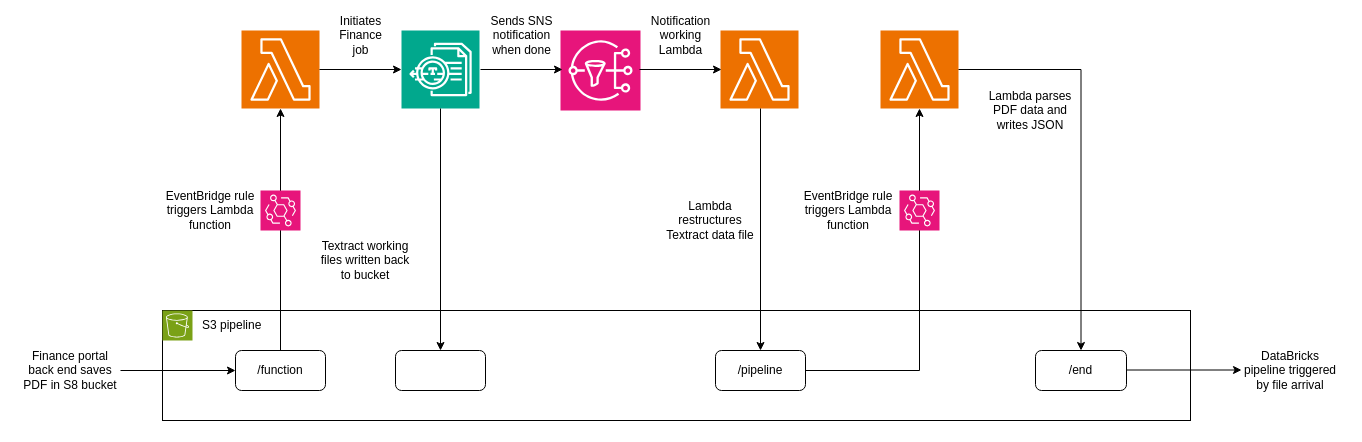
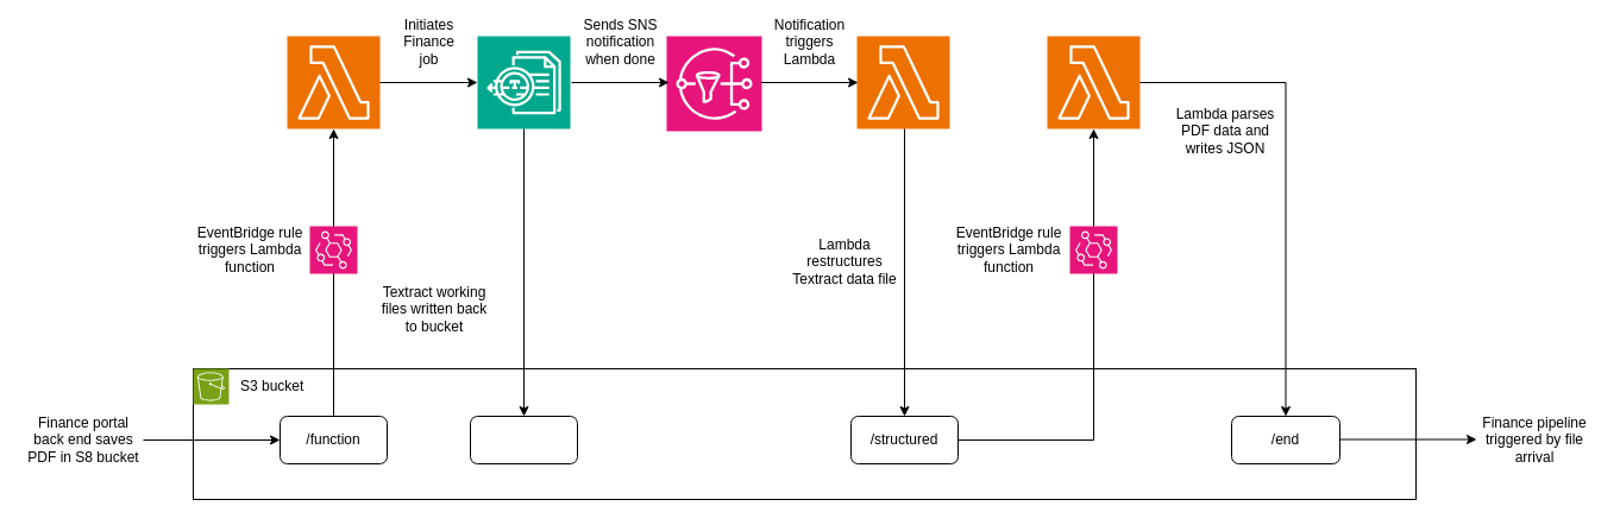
  <mxCell id="0" />
  <mxCell id="1" parent="0" />
  <mxCell id="2" value="" style="rounded=0;whiteSpace=wrap;html=1;" vertex="1" parent="1"><mxGeometry x="162" y="310" width="1028" height="110" as="geometry" /></mxCell>
  <mxCell id="3" value="" style="sketch=0;points=[[0,0,0],[0.25,0,0],[0.5,0,0],[0.75,0,0],[1,0,0],[0,1,0],[0.25,1,0],[0.5,1,0],[0.75,1,0],[1,1,0],[0,0.25,0],[0,0.5,0],[0,0.75,0],[1,0.25,0],[1,0.5,0],[1,0.75,0]];outlineConnect=0;fontColor=#232F3E;fillColor=#7AA116;strokeColor=#ffffff;dashed=0;verticalLabelPosition=bottom;verticalAlign=top;align=center;html=1;fontSize=12;fontStyle=0;aspect=fixed;shape=mxgraph.aws4.resourceIcon;resIcon=mxgraph.aws4.s3;" vertex="1" parent="1"><mxGeometry x="162" y="310" width="30" height="30" as="geometry" /></mxCell>
  <mxCell id="4" value="" style="sketch=0;points=[[0,0,0],[0.25,0,0],[0.5,0,0],[0.75,0,0],[1,0,0],[0,1,0],[0.25,1,0],[0.5,1,0],[0.75,1,0],[1,1,0],[0,0.25,0],[0,0.5,0],[0,0.75,0],[1,0.25,0],[1,0.5,0],[1,0.75,0]];outlineConnect=0;fontColor=#232F3E;fillColor=#ED7100;strokeColor=#ffffff;dashed=0;verticalLabelPosition=bottom;verticalAlign=top;align=center;html=1;fontSize=12;fontStyle=0;aspect=fixed;shape=mxgraph.aws4.resourceIcon;resIcon=mxgraph.aws4.lambda;" vertex="1" parent="1"><mxGeometry x="241" y="30" width="78" height="78" as="geometry" /></mxCell>
  <mxCell id="5" value="" style="sketch=0;points=[[0,0,0],[0.25,0,0],[0.5,0,0],[0.75,0,0],[1,0,0],[0,1,0],[0.25,1,0],[0.5,1,0],[0.75,1,0],[1,1,0],[0,0.25,0],[0,0.5,0],[0,0.75,0],[1,0.25,0],[1,0.5,0],[1,0.75,0]];outlineConnect=0;fontColor=#232F3E;fillColor=#01A88D;strokeColor=#ffffff;dashed=0;verticalLabelPosition=bottom;verticalAlign=top;align=center;html=1;fontSize=12;fontStyle=0;aspect=fixed;shape=mxgraph.aws4.resourceIcon;resIcon=mxgraph.aws4.textract;" vertex="1" parent="1"><mxGeometry x="401" y="30" width="78" height="78" as="geometry" /></mxCell>
  <mxCell id="6" value="" style="sketch=0;points=[[0,0,0],[0.25,0,0],[0.5,0,0],[0.75,0,0],[1,0,0],[0,1,0],[0.25,1,0],[0.5,1,0],[0.75,1,0],[1,1,0],[0,0.25,0],[0,0.5,0],[0,0.75,0],[1,0.25,0],[1,0.5,0],[1,0.75,0]];outlineConnect=0;fontColor=#232F3E;fillColor=#E7157B;strokeColor=#ffffff;dashed=0;verticalLabelPosition=bottom;verticalAlign=top;align=center;html=1;fontSize=12;fontStyle=0;aspect=fixed;shape=mxgraph.aws4.resourceIcon;resIcon=mxgraph.aws4.sns;" vertex="1" parent="1"><mxGeometry x="560" y="30" width="80" height="80" as="geometry" /></mxCell>
  <mxCell id="7" value="" style="sketch=0;points=[[0,0,0],[0.25,0,0],[0.5,0,0],[0.75,0,0],[1,0,0],[0,1,0],[0.25,1,0],[0.5,1,0],[0.75,1,0],[1,1,0],[0,0.25,0],[0,0.5,0],[0,0.75,0],[1,0.25,0],[1,0.5,0],[1,0.75,0]];outlineConnect=0;fontColor=#232F3E;fillColor=#ED7100;strokeColor=#ffffff;dashed=0;verticalLabelPosition=bottom;verticalAlign=top;align=center;html=1;fontSize=12;fontStyle=0;aspect=fixed;shape=mxgraph.aws4.resourceIcon;resIcon=mxgraph.aws4.lambda;" vertex="1" parent="1"><mxGeometry x="720" y="30" width="78" height="78" as="geometry" /></mxCell>
- <mxCell id="8" value="S3 pipeline" style="text;html=1;align=left;verticalAlign=middle;whiteSpace=wrap;rounded=0;" vertex="1" parent="1"><mxGeometry x="200" y="310" width="250" height="30" as="geometry" /></mxCell>
+ <mxCell id="8" value="S3 bucket" style="text;html=1;align=left;verticalAlign=middle;whiteSpace=wrap;rounded=0;" vertex="1" parent="1"><mxGeometry x="200" y="310" width="250" height="30" as="geometry" /></mxCell>
  <mxCell id="9" value="" style="sketch=0;points=[[0,0,0],[0.25,0,0],[0.5,0,0],[0.75,0,0],[1,0,0],[0,1,0],[0.25,1,0],[0.5,1,0],[0.75,1,0],[1,1,0],[0,0.25,0],[0,0.5,0],[0,0.75,0],[1,0.25,0],[1,0.5,0],[1,0.75,0]];outlineConnect=0;fontColor=#232F3E;fillColor=#ED7100;strokeColor=#ffffff;dashed=0;verticalLabelPosition=bottom;verticalAlign=top;align=center;html=1;fontSize=12;fontStyle=0;aspect=fixed;shape=mxgraph.aws4.resourceIcon;resIcon=mxgraph.aws4.lambda;" vertex="1" parent="1"><mxGeometry x="880" y="30" width="78" height="78" as="geometry" /></mxCell>
  <mxCell id="10" value="" style="endArrow=classic;html=1;rounded=0;entryX=0;entryY=0.5;entryDx=0;entryDy=0;" edge="1" parent="1" target="29"><mxGeometry width="50" height="50" relative="1" as="geometry"><mxPoint x="120" y="370" as="sourcePoint" /><mxPoint x="110" y="370" as="targetPoint" /></mxGeometry></mxCell>
  <mxCell id="11" value="Finance portal back end saves PDF in S8 bucket" style="text;html=1;align=center;verticalAlign=middle;whiteSpace=wrap;rounded=0;" vertex="1" parent="1"><mxGeometry x="20" y="355" width="100" height="30" as="geometry" /></mxCell>
  <mxCell id="12" value="" style="endArrow=classic;html=1;rounded=0;exitX=0.5;exitY=0;exitDx=0;exitDy=0;entryX=0.5;entryY=1;entryDx=0;entryDy=0;entryPerimeter=0;" edge="1" parent="1" source="29" target="4"><mxGeometry width="50" height="50" relative="1" as="geometry"><mxPoint x="325" y="250" as="sourcePoint" /><mxPoint x="375" y="200" as="targetPoint" /></mxGeometry></mxCell>
  <mxCell id="13" value="" style="sketch=0;points=[[0,0,0],[0.25,0,0],[0.5,0,0],[0.75,0,0],[1,0,0],[0,1,0],[0.25,1,0],[0.5,1,0],[0.75,1,0],[1,1,0],[0,0.25,0],[0,0.5,0],[0,0.75,0],[1,0.25,0],[1,0.5,0],[1,0.75,0]];outlineConnect=0;fontColor=#232F3E;fillColor=#E7157B;strokeColor=#ffffff;dashed=0;verticalLabelPosition=bottom;verticalAlign=top;align=center;html=1;fontSize=12;fontStyle=0;aspect=fixed;shape=mxgraph.aws4.resourceIcon;resIcon=mxgraph.aws4.eventbridge;" vertex="1" parent="1"><mxGeometry x="260" y="190" width="40" height="40" as="geometry" /></mxCell>
  <mxCell id="14" value="EventBridge rule triggers Lambda function" style="text;html=1;align=center;verticalAlign=middle;whiteSpace=wrap;rounded=0;" vertex="1" parent="1"><mxGeometry x="160" y="195" width="100" height="30" as="geometry" /></mxCell>
  <mxCell id="15" value="" style="endArrow=classic;html=1;rounded=0;exitX=1;exitY=0.5;exitDx=0;exitDy=0;exitPerimeter=0;entryX=0;entryY=0.5;entryDx=0;entryDy=0;entryPerimeter=0;" edge="1" parent="1" source="4" target="5"><mxGeometry width="50" height="50" relative="1" as="geometry"><mxPoint x="390" y="-20" as="sourcePoint" /><mxPoint x="440" y="-70" as="targetPoint" /></mxGeometry></mxCell>
  <mxCell id="16" value="Initiates&lt;br&gt;Finance&lt;br&gt;job" style="text;html=1;align=center;verticalAlign=middle;whiteSpace=wrap;rounded=0;" vertex="1" parent="1"><mxGeometry x="320" y="20" width="81" height="30" as="geometry" /></mxCell>
  <mxCell id="17" value="" style="endArrow=classic;html=1;rounded=0;exitX=0.5;exitY=1;exitDx=0;exitDy=0;exitPerimeter=0;entryX=0.5;entryY=0;entryDx=0;entryDy=0;" edge="1" parent="1" source="5" target="32"><mxGeometry width="50" height="50" relative="1" as="geometry"><mxPoint x="400" y="420" as="sourcePoint" /><mxPoint x="450" y="370" as="targetPoint" /></mxGeometry></mxCell>
  <mxCell id="18" value="Textract working files written back to bucket" style="text;html=1;align=center;verticalAlign=middle;whiteSpace=wrap;rounded=0;" vertex="1" parent="1"><mxGeometry x="315" y="245" width="100" height="30" as="geometry" /></mxCell>
  <mxCell id="19" value="" style="endArrow=classic;html=1;rounded=0;exitX=1;exitY=0.5;exitDx=0;exitDy=0;exitPerimeter=0;entryX=0;entryY=0.5;entryDx=0;entryDy=0;entryPerimeter=0;" edge="1" parent="1"><mxGeometry width="50" height="50" relative="1" as="geometry"><mxPoint x="480" y="69" as="sourcePoint" /><mxPoint x="562" y="69" as="targetPoint" /></mxGeometry></mxCell>
  <mxCell id="20" value="Sends SNS notification when done" style="text;html=1;align=center;verticalAlign=middle;whiteSpace=wrap;rounded=0;" vertex="1" parent="1"><mxGeometry x="481" y="20" width="81" height="30" as="geometry" /></mxCell>
  <mxCell id="21" value="" style="endArrow=classic;html=1;rounded=0;exitX=1;exitY=0.5;exitDx=0;exitDy=0;exitPerimeter=0;entryX=0;entryY=0.5;entryDx=0;entryDy=0;entryPerimeter=0;" edge="1" parent="1"><mxGeometry width="50" height="50" relative="1" as="geometry"><mxPoint x="639" y="69" as="sourcePoint" /><mxPoint x="721" y="69" as="targetPoint" /></mxGeometry></mxCell>
- <mxCell id="22" value="Notification working Lambda" style="text;html=1;align=center;verticalAlign=middle;whiteSpace=wrap;rounded=0;" vertex="1" parent="1"><mxGeometry x="640" y="20" width="81" height="30" as="geometry" /></mxCell>
+ <mxCell id="22" value="Notification triggers Lambda" style="text;html=1;align=center;verticalAlign=middle;whiteSpace=wrap;rounded=0;" vertex="1" parent="1"><mxGeometry x="640" y="20" width="81" height="30" as="geometry" /></mxCell>
  <mxCell id="23" value="" style="endArrow=classic;html=1;rounded=0;exitX=0.5;exitY=1;exitDx=0;exitDy=0;exitPerimeter=0;entryX=0.5;entryY=0;entryDx=0;entryDy=0;" edge="1" parent="1"><mxGeometry width="50" height="50" relative="1" as="geometry"><mxPoint x="760" y="108" as="sourcePoint" /><mxPoint x="760" y="350" as="targetPoint" /></mxGeometry></mxCell>
  <mxCell id="24" value="Lambda restructures Textract data file" style="text;html=1;align=center;verticalAlign=middle;whiteSpace=wrap;rounded=0;" vertex="1" parent="1"><mxGeometry x="660" y="205" width="100" height="30" as="geometry" /></mxCell>
  <mxCell id="25" value="" style="endArrow=classic;html=1;rounded=0;entryX=0.5;entryY=1;entryDx=0;entryDy=0;entryPerimeter=0;exitX=1;exitY=0.5;exitDx=0;exitDy=0;edgeStyle=orthogonalEdgeStyle;" edge="1" parent="1" source="34" target="9"><mxGeometry width="50" height="50" relative="1" as="geometry"><mxPoint x="400" y="40" as="sourcePoint" /><mxPoint x="450" y="-10" as="targetPoint" /></mxGeometry></mxCell>
  <mxCell id="26" value="" style="sketch=0;points=[[0,0,0],[0.25,0,0],[0.5,0,0],[0.75,0,0],[1,0,0],[0,1,0],[0.25,1,0],[0.5,1,0],[0.75,1,0],[1,1,0],[0,0.25,0],[0,0.5,0],[0,0.75,0],[1,0.25,0],[1,0.5,0],[1,0.75,0]];outlineConnect=0;fontColor=#232F3E;fillColor=#E7157B;strokeColor=#ffffff;dashed=0;verticalLabelPosition=bottom;verticalAlign=top;align=center;html=1;fontSize=12;fontStyle=0;aspect=fixed;shape=mxgraph.aws4.resourceIcon;resIcon=mxgraph.aws4.eventbridge;" vertex="1" parent="1"><mxGeometry x="899" y="190" width="40" height="40" as="geometry" /></mxCell>
  <mxCell id="27" value="EventBridge rule&lt;div&gt;triggers Lambda function&lt;/div&gt;" style="text;html=1;align=center;verticalAlign=middle;whiteSpace=wrap;rounded=0;" vertex="1" parent="1"><mxGeometry x="798" y="195" width="100" height="30" as="geometry" /></mxCell>
  <mxCell id="28" value="" style="group" vertex="1" connectable="0" parent="1"><mxGeometry x="235" y="350" width="90" height="40" as="geometry" /></mxCell>
  <mxCell id="29" value="" style="rounded=1;whiteSpace=wrap;html=1;" vertex="1" parent="28"><mxGeometry width="90" height="40" as="geometry" /></mxCell>
  <mxCell id="30" value="/function" style="text;html=1;align=center;verticalAlign=middle;whiteSpace=wrap;rounded=0;" vertex="1" parent="28"><mxGeometry x="15" y="5" width="60" height="30" as="geometry" /></mxCell>
  <mxCell id="31" value="" style="group" vertex="1" connectable="0" parent="1"><mxGeometry x="395" y="350" width="90" height="40" as="geometry" /></mxCell>
  <mxCell id="32" value="" style="rounded=1;whiteSpace=wrap;html=1;" vertex="1" parent="31"><mxGeometry width="90" height="40" as="geometry" /></mxCell>
  <mxCell id="33" value="" style="group" vertex="1" connectable="0" parent="1"><mxGeometry x="715" y="350" width="90" height="40" as="geometry" /></mxCell>
  <mxCell id="34" value="" style="rounded=1;whiteSpace=wrap;html=1;" vertex="1" parent="33"><mxGeometry width="90" height="40" as="geometry" /></mxCell>
- <mxCell id="35" value="/pipeline" style="text;html=1;align=center;verticalAlign=middle;whiteSpace=wrap;rounded=0;" vertex="1" parent="33"><mxGeometry x="15" y="5" width="60" height="30" as="geometry" /></mxCell>
+ <mxCell id="35" value="/structured" style="text;html=1;align=center;verticalAlign=middle;whiteSpace=wrap;rounded=0;" vertex="1" parent="33"><mxGeometry x="15" y="5" width="60" height="30" as="geometry" /></mxCell>
  <mxCell id="36" value="" style="group" vertex="1" connectable="0" parent="1"><mxGeometry x="1035" y="350" width="91" height="40" as="geometry" /></mxCell>
  <mxCell id="37" value="" style="rounded=1;whiteSpace=wrap;html=1;" vertex="1" parent="36"><mxGeometry width="91" height="40" as="geometry" /></mxCell>
  <mxCell id="38" value="/end" style="text;html=1;align=center;verticalAlign=middle;whiteSpace=wrap;rounded=0;" vertex="1" parent="36"><mxGeometry x="15.167" y="5" width="60.667" height="30" as="geometry" /></mxCell>
  <mxCell id="39" value="" style="endArrow=classic;html=1;rounded=0;exitX=1;exitY=0.5;exitDx=0;exitDy=0;exitPerimeter=0;edgeStyle=orthogonalEdgeStyle;entryX=0.5;entryY=0;entryDx=0;entryDy=0;" edge="1" parent="1" source="9" target="37"><mxGeometry width="50" height="50" relative="1" as="geometry"><mxPoint x="400" y="40" as="sourcePoint" /><mxPoint x="1080" y="350" as="targetPoint" /></mxGeometry></mxCell>
  <mxCell id="40" value="Lambda parses PDF data and writes JSON" style="text;html=1;align=center;verticalAlign=middle;whiteSpace=wrap;rounded=0;" vertex="1" parent="1"><mxGeometry x="980" y="95" width="100" height="30" as="geometry" /></mxCell>
  <mxCell id="41" value="" style="endArrow=classic;html=1;rounded=0;entryX=0;entryY=0.5;entryDx=0;entryDy=0;" edge="1" parent="1"><mxGeometry width="50" height="50" relative="1" as="geometry"><mxPoint x="1126" y="369.5" as="sourcePoint" /><mxPoint x="1241" y="369.5" as="targetPoint" /></mxGeometry></mxCell>
- <mxCell id="42" value="DataBricks pipeline triggered by file arrival" style="text;html=1;align=center;verticalAlign=middle;whiteSpace=wrap;rounded=0;" vertex="1" parent="1"><mxGeometry x="1240" y="355" width="100" height="30" as="geometry" /></mxCell>
+ <mxCell id="42" value="Finance pipeline triggered by file arrival" style="text;html=1;align=center;verticalAlign=middle;whiteSpace=wrap;rounded=0;" vertex="1" parent="1"><mxGeometry x="1240" y="355" width="100" height="30" as="geometry" /></mxCell>
